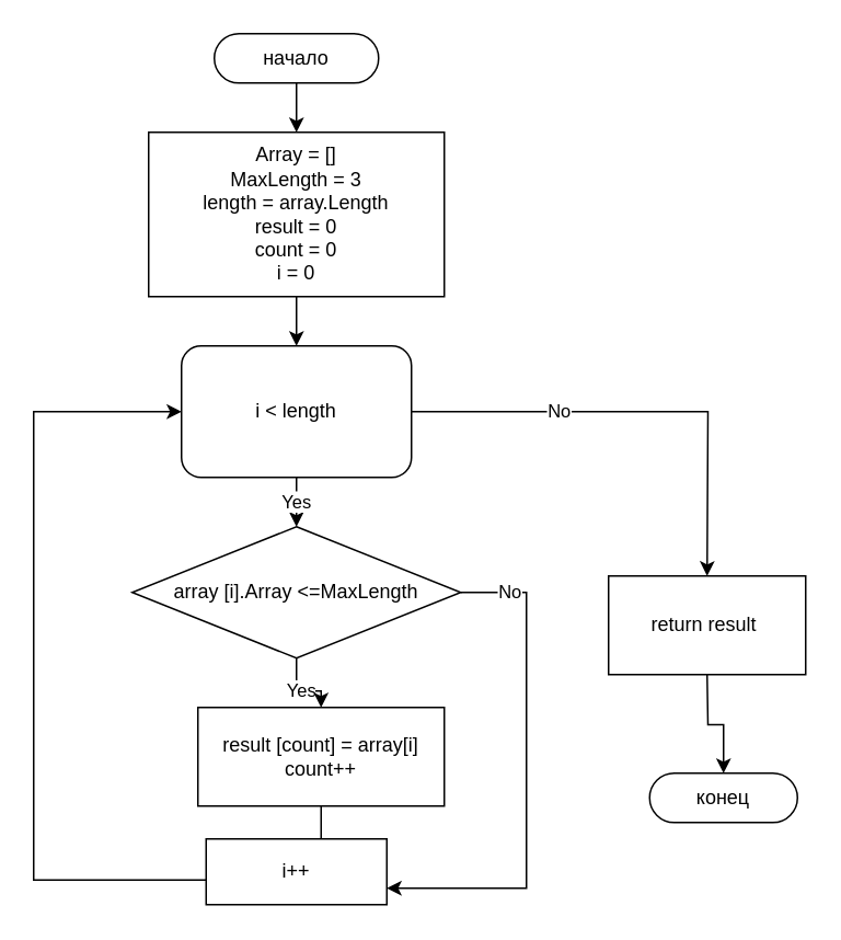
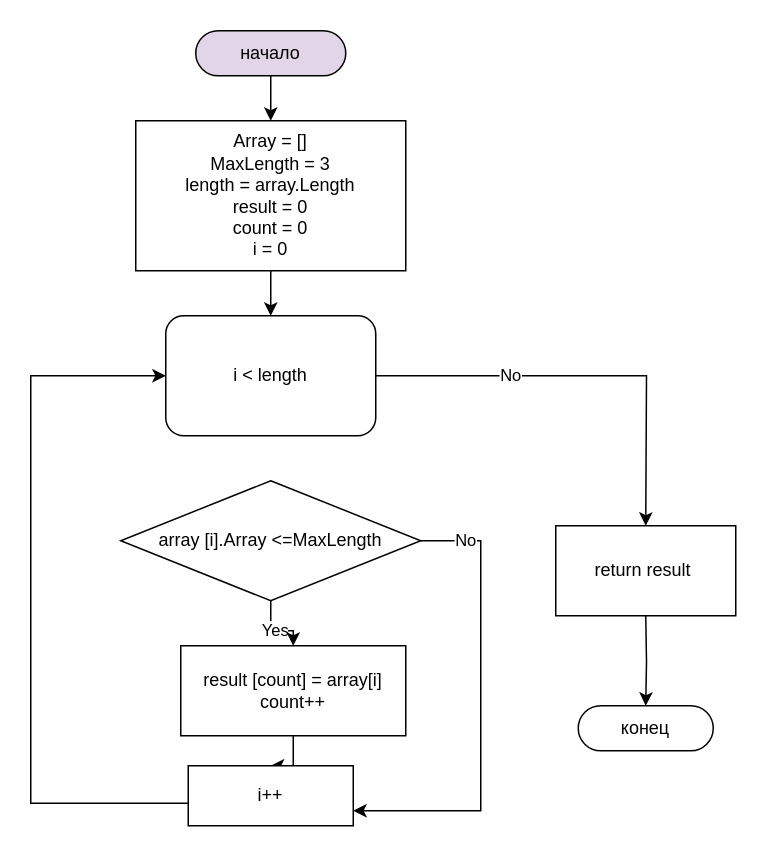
  <mxCell id="0" />
  <mxCell id="1" parent="0" />
  <mxCell id="2" value="" style="edgeStyle=orthogonalEdgeStyle;rounded=0;orthogonalLoop=1;jettySize=auto;html=1;" parent="1" source="3" target="5" edge="1"><mxGeometry relative="1" as="geometry" /></mxCell>
- <mxCell id="3" value="начало" style="rounded=1;whiteSpace=wrap;html=1;arcSize=50;" parent="1" vertex="1"><mxGeometry x="130" y="20" width="100" height="30" as="geometry" /></mxCell>
+ <mxCell id="3" value="начало" style="rounded=1;whiteSpace=wrap;html=1;arcSize=50;fillColor=#e1d5e7;" parent="1" vertex="1"><mxGeometry x="130" y="20" width="100" height="30" as="geometry" /></mxCell>
  <mxCell id="4" value="" style="edgeStyle=orthogonalEdgeStyle;rounded=0;orthogonalLoop=1;jettySize=auto;html=1;" parent="1" source="5" target="8" edge="1"><mxGeometry relative="1" as="geometry" /></mxCell>
  <mxCell id="5" value="Array = []&lt;br&gt;MaxLength = 3&lt;br&gt;length = array.Length&lt;br&gt;result = 0&lt;br&gt;count = 0&lt;br&gt;i = 0" style="rounded=0;whiteSpace=wrap;html=1;" parent="1" vertex="1"><mxGeometry x="90" y="80" width="180" height="100" as="geometry" /></mxCell>
- <mxCell id="6" value="Yes" style="edgeStyle=orthogonalEdgeStyle;rounded=0;orthogonalLoop=1;jettySize=auto;html=1;" parent="1" source="8" target="11" edge="1"><mxGeometry relative="1" as="geometry" /></mxCell>
  <mxCell id="7" value="No" style="edgeStyle=orthogonalEdgeStyle;rounded=0;orthogonalLoop=1;jettySize=auto;html=1;entryX=0.5;entryY=0;entryDx=0;entryDy=0;" parent="1" source="8" edge="1"><mxGeometry x="-0.357" relative="1" as="geometry"><mxPoint x="430" y="350" as="targetPoint" /><mxPoint as="offset" /></mxGeometry></mxCell>
  <mxCell id="8" value="i &amp;lt; length" style="whiteSpace=wrap;html=1;rounded=1;" parent="1" vertex="1"><mxGeometry x="110" y="210" width="140" height="80" as="geometry" /></mxCell>
  <mxCell id="9" value="Yes" style="edgeStyle=orthogonalEdgeStyle;rounded=0;orthogonalLoop=1;jettySize=auto;html=1;" parent="1" source="11" target="13" edge="1"><mxGeometry relative="1" as="geometry" /></mxCell>
  <mxCell id="10" value="No" style="edgeStyle=orthogonalEdgeStyle;rounded=0;orthogonalLoop=1;jettySize=auto;html=1;entryX=1;entryY=0.5;entryDx=0;entryDy=0;" parent="1" source="11" edge="1"><mxGeometry x="-0.803" relative="1" as="geometry"><mxPoint x="235" y="540" as="targetPoint" /><Array as="points"><mxPoint x="320" y="360" /><mxPoint x="320" y="540" /></Array><mxPoint as="offset" /></mxGeometry></mxCell>
  <mxCell id="11" value="array [i].Array &amp;lt;=MaxLength" style="rhombus;whiteSpace=wrap;html=1;" parent="1" vertex="1"><mxGeometry x="80" y="320" width="200" height="80" as="geometry" /></mxCell>
- <mxCell id="12" value="" style="edgeStyle=orthogonalEdgeStyle;rounded=0;orthogonalLoop=1;jettySize=auto;html=1;entryX=0.5;entryY=0;entryDx=0;entryDy=0;endArrow=none;" parent="1" source="13" target="15" edge="1"><mxGeometry relative="1" as="geometry"><mxPoint x="180" y="520" as="targetPoint" /></mxGeometry></mxCell>
+ <mxCell id="12" value="" style="edgeStyle=orthogonalEdgeStyle;rounded=0;orthogonalLoop=1;jettySize=auto;html=1;entryX=0.5;entryY=0;entryDx=0;entryDy=0;" parent="1" source="13" target="15" edge="1"><mxGeometry relative="1" as="geometry"><mxPoint x="180" y="520" as="targetPoint" /></mxGeometry></mxCell>
  <mxCell id="13" value="result [count] = array[i]&lt;br&gt;count++" style="rounded=0;whiteSpace=wrap;html=1;" parent="1" vertex="1"><mxGeometry x="120" y="430" width="150" height="60" as="geometry" /></mxCell>
  <mxCell id="14" style="edgeStyle=orthogonalEdgeStyle;rounded=0;orthogonalLoop=1;jettySize=auto;html=1;entryX=0;entryY=0.5;entryDx=0;entryDy=0;" parent="1" target="8" edge="1"><mxGeometry relative="1" as="geometry"><mxPoint x="30" y="250" as="targetPoint" /><mxPoint x="125" y="535" as="sourcePoint" /><Array as="points"><mxPoint x="20" y="535" /><mxPoint x="20" y="250" /></Array></mxGeometry></mxCell>
  <mxCell id="15" value="i++" style="rounded=0;whiteSpace=wrap;html=1;" parent="1" vertex="1"><mxGeometry x="125" y="510" width="110" height="40" as="geometry" /></mxCell>
  <mxCell id="16" value="" style="edgeStyle=orthogonalEdgeStyle;rounded=0;orthogonalLoop=1;jettySize=auto;html=1;" parent="1" target="17" edge="1"><mxGeometry relative="1" as="geometry"><mxPoint x="430" y="410" as="sourcePoint" /></mxGeometry></mxCell>
- <mxCell id="17" value="конец" style="rounded=1;whiteSpace=wrap;html=1;arcSize=50;" parent="1" vertex="1"><mxGeometry x="395" y="470" width="90" height="30" as="geometry" /></mxCell>
+ <mxCell id="17" value="конец" style="rounded=1;whiteSpace=wrap;html=1;arcSize=50;" parent="1" vertex="1"><mxGeometry x="385" y="470" width="90" height="30" as="geometry" /></mxCell>
  <mxCell id="18" value="return result&amp;nbsp;" style="rounded=0;whiteSpace=wrap;html=1;" parent="1" vertex="1"><mxGeometry x="370" y="350" width="120" height="60" as="geometry" /></mxCell>
